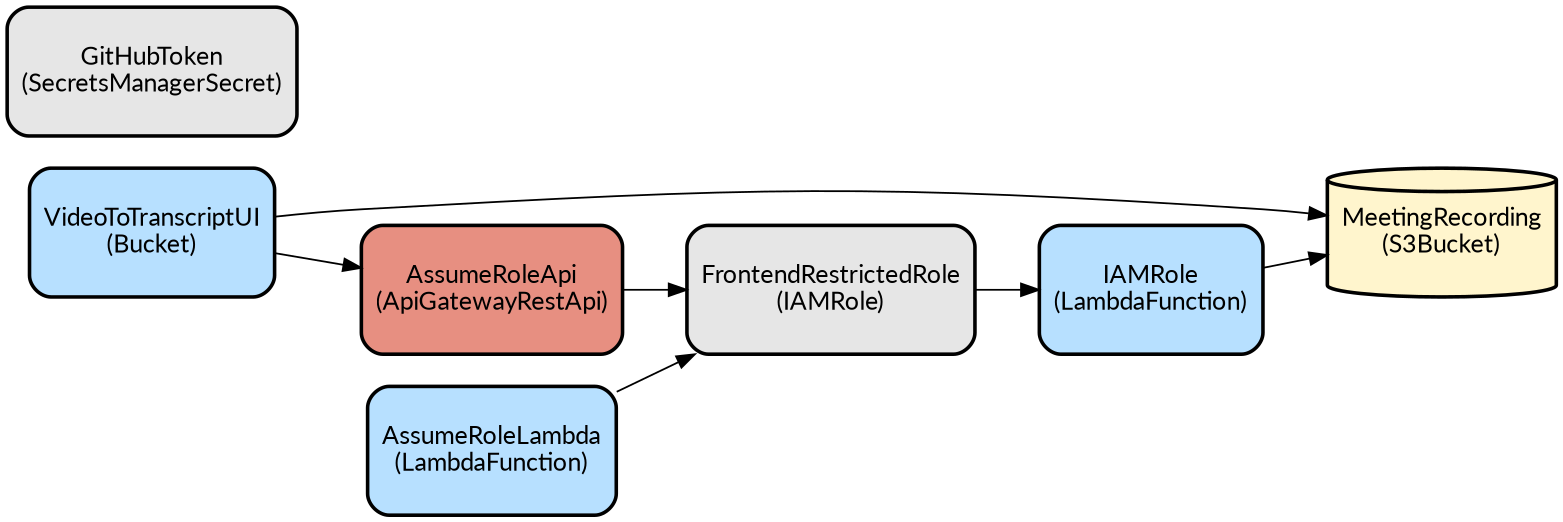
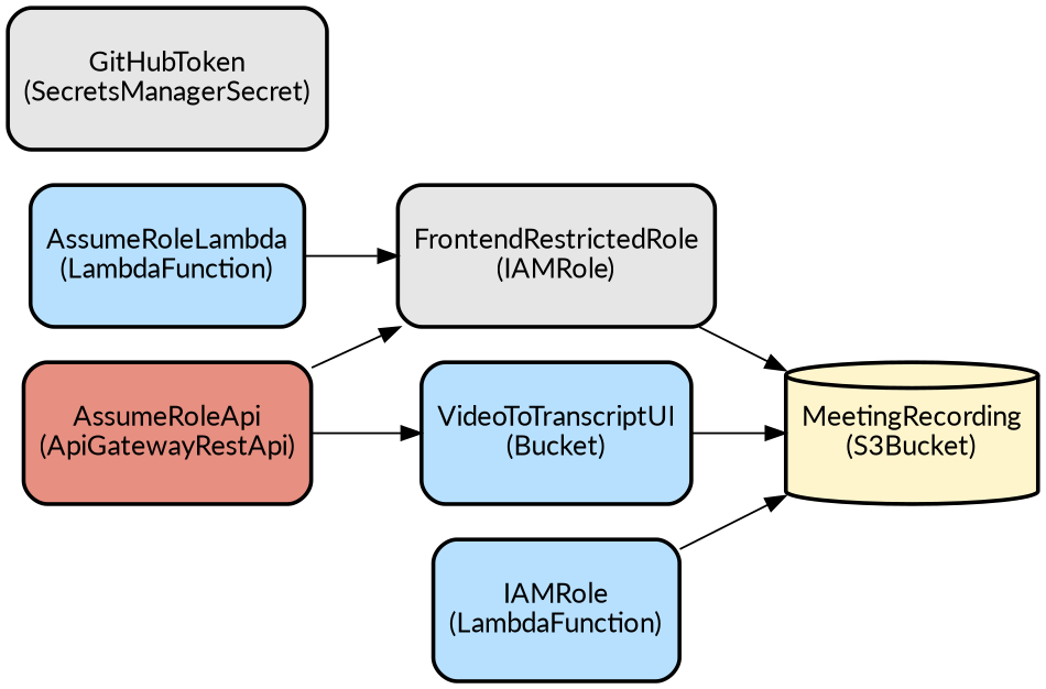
  digraph {
    fontname=Lato
    rankdir=LR
    node [color=black fillcolor="#B7E0FF" fontname=Lato shape=rectangle style="filled,bold,rounded"]
    edge [fontname=Lato]
    n1 [fillcolor="#FFF5CD" height=1 label="MeetingRecording\n(S3Bucket)" shape=cylinder]
    n2 [fillcolor="#E6E6E6" height=1 label="FrontendRestrictedRole\n(IAMRole)"]
    n3 [fillcolor="#E6E6E6" height=1 label="GitHubToken\n(SecretsManagerSecret)"]
    n4 [height=1 label="AssumeRoleLambda\n(LambdaFunction)"]
    n5 [fillcolor="#E78F81" height=1 label="AssumeRoleApi\n(ApiGatewayRestApi)"]
    n6 [height=1 label="VideoToTranscriptUI\n(Bucket)"]
    n7 [height=1 label="IAMRole\n(LambdaFunction)"]
-   n2 -> n7
+   n2 -> n1
    n4 -> n2
    n5 -> n2
    n6 -> n1
-   n6 -> n5
+   n5 -> n6
    n7 -> n1
  }
